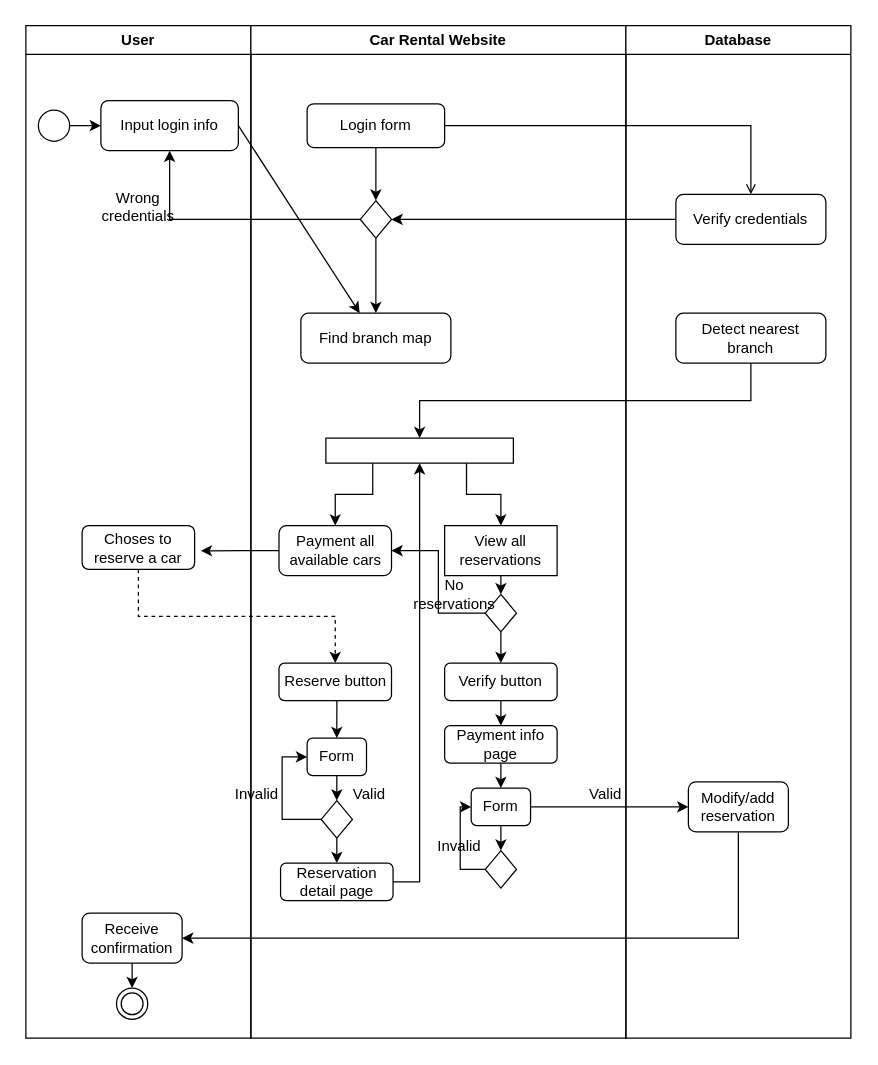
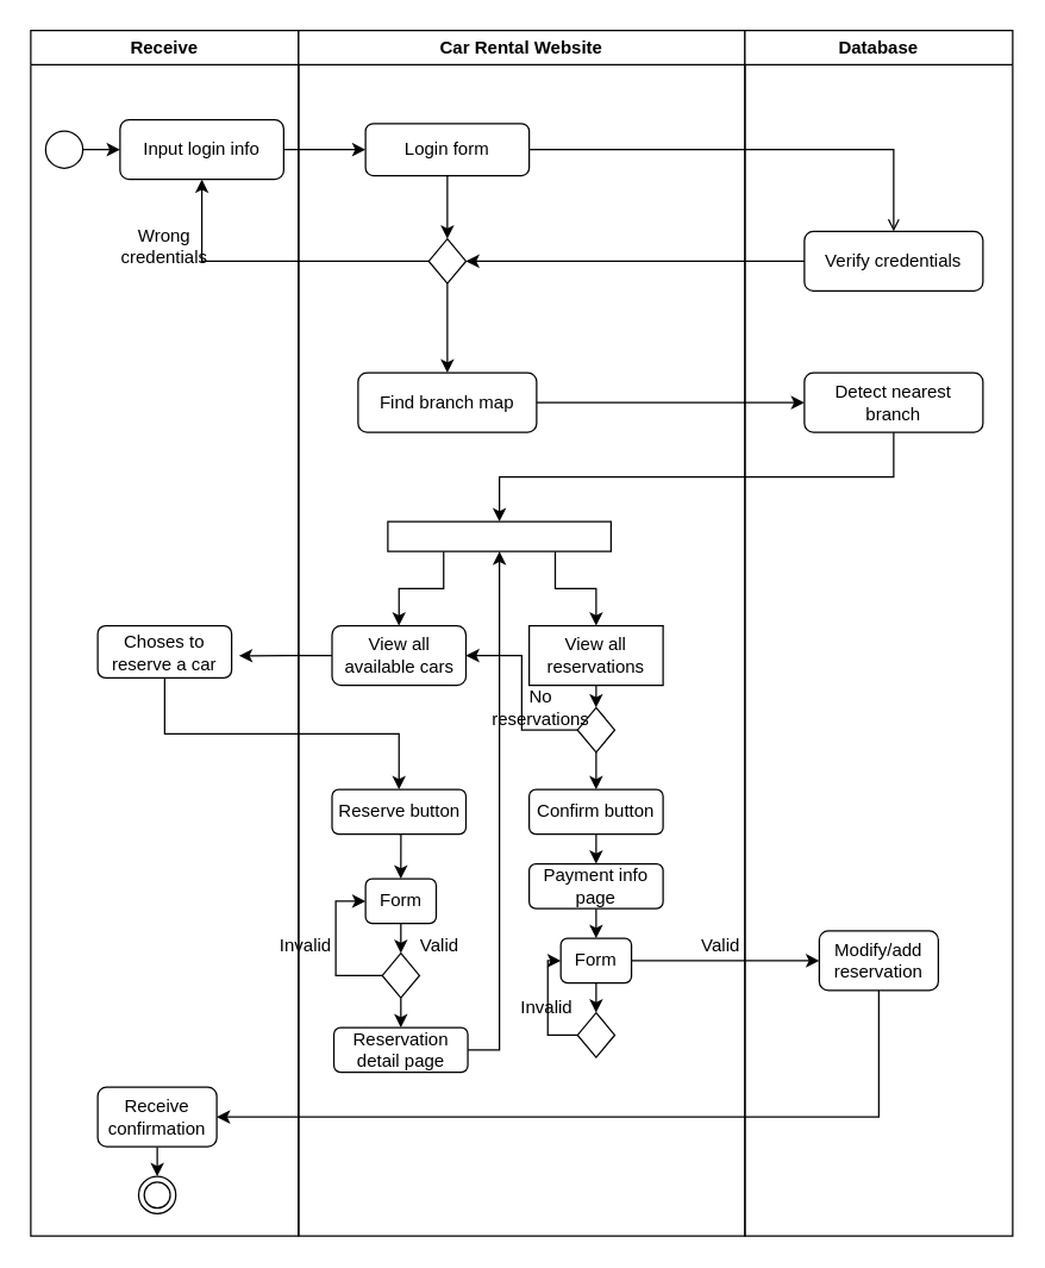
  <mxCell id="0" />
  <mxCell id="1" parent="0" />
- <mxCell id="2" value="User" style="swimlane;whiteSpace=wrap;html=1;" parent="1" vertex="1"><mxGeometry x="20" y="20" width="180" height="810" as="geometry" /></mxCell>
+ <mxCell id="2" value="Receive" style="swimlane;whiteSpace=wrap;html=1;" parent="1" vertex="1"><mxGeometry x="20" y="20" width="180" height="810" as="geometry" /></mxCell>
  <mxCell id="3" value="" style="ellipse;whiteSpace=wrap;html=1;aspect=fixed;" parent="2" vertex="1"><mxGeometry x="10" y="67.5" width="25" height="25" as="geometry" /></mxCell>
  <mxCell id="4" value="Input login info" style="rounded=1;whiteSpace=wrap;html=1;" parent="2" vertex="1"><mxGeometry x="60" y="60" width="110" height="40" as="geometry" /></mxCell>
  <mxCell id="5" value="" style="endArrow=classic;html=1;rounded=0;exitX=1;exitY=0.5;exitDx=0;exitDy=0;entryX=0;entryY=0.5;entryDx=0;entryDy=0;" parent="2" source="3" target="4" edge="1"><mxGeometry width="50" height="50" relative="1" as="geometry"><mxPoint x="280" y="260" as="sourcePoint" /><mxPoint x="330" y="210" as="targetPoint" /></mxGeometry></mxCell>
  <mxCell id="6" value="Wrong credentials" style="text;html=1;strokeColor=none;fillColor=none;align=center;verticalAlign=middle;whiteSpace=wrap;rounded=0;" parent="2" vertex="1"><mxGeometry x="60" y="130" width="60" height="30" as="geometry" /></mxCell>
  <mxCell id="7" value="Choses to reserve a car" style="rounded=1;whiteSpace=wrap;html=1;" parent="2" vertex="1"><mxGeometry x="45" y="400" width="90" height="35" as="geometry" /></mxCell>
  <mxCell id="8" style="edgeStyle=orthogonalEdgeStyle;rounded=0;orthogonalLoop=1;jettySize=auto;html=1;exitX=0.5;exitY=1;exitDx=0;exitDy=0;entryX=0.5;entryY=0;entryDx=0;entryDy=0;" edge="1" parent="2" source="9" target="10"><mxGeometry relative="1" as="geometry" /></mxCell>
  <mxCell id="9" value="Receive confirmation" style="rounded=1;whiteSpace=wrap;html=1;" parent="2" vertex="1"><mxGeometry x="45" y="710" width="80" height="40" as="geometry" /></mxCell>
  <mxCell id="10" value="" style="ellipse;whiteSpace=wrap;html=1;aspect=fixed;" vertex="1" parent="2"><mxGeometry x="72.5" y="770" width="25" height="25" as="geometry" /></mxCell>
  <mxCell id="11" value="" style="ellipse;whiteSpace=wrap;html=1;aspect=fixed;" vertex="1" parent="2"><mxGeometry x="76.25" y="773.75" width="17.5" height="17.5" as="geometry" /></mxCell>
  <mxCell id="12" value="Car Rental Website" style="swimlane;whiteSpace=wrap;html=1;" parent="1" vertex="1"><mxGeometry x="200" y="20" width="300" height="810" as="geometry" /></mxCell>
  <mxCell id="13" style="edgeStyle=orthogonalEdgeStyle;rounded=0;orthogonalLoop=1;jettySize=auto;html=1;exitX=0.5;exitY=1;exitDx=0;exitDy=0;entryX=0.5;entryY=0;entryDx=0;entryDy=0;" parent="12" source="14" target="16" edge="1"><mxGeometry relative="1" as="geometry" /></mxCell>
  <mxCell id="14" value="Login form" style="rounded=1;whiteSpace=wrap;html=1;" parent="12" vertex="1"><mxGeometry x="45" y="62.5" width="110" height="35" as="geometry" /></mxCell>
  <mxCell id="15" style="edgeStyle=orthogonalEdgeStyle;rounded=0;orthogonalLoop=1;jettySize=auto;html=1;exitX=0.5;exitY=1;exitDx=0;exitDy=0;entryX=0.5;entryY=0;entryDx=0;entryDy=0;" parent="12" source="16" target="17" edge="1"><mxGeometry relative="1" as="geometry" /></mxCell>
  <mxCell id="16" value="" style="rhombus;whiteSpace=wrap;html=1;" parent="12" vertex="1"><mxGeometry x="87.5" y="140" width="25" height="30" as="geometry" /></mxCell>
  <mxCell id="17" value="Find branch map" style="rounded=1;whiteSpace=wrap;html=1;" parent="12" vertex="1"><mxGeometry x="40" y="230" width="120" height="40" as="geometry" /></mxCell>
  <mxCell id="18" style="edgeStyle=orthogonalEdgeStyle;rounded=0;orthogonalLoop=1;jettySize=auto;html=1;exitX=0.25;exitY=1;exitDx=0;exitDy=0;entryX=0.5;entryY=0;entryDx=0;entryDy=0;" parent="12" source="20" target="22" edge="1"><mxGeometry relative="1" as="geometry" /></mxCell>
  <mxCell id="19" style="edgeStyle=orthogonalEdgeStyle;rounded=0;orthogonalLoop=1;jettySize=auto;html=1;exitX=0.75;exitY=1;exitDx=0;exitDy=0;entryX=0.5;entryY=0;entryDx=0;entryDy=0;" parent="12" source="20" target="24" edge="1"><mxGeometry relative="1" as="geometry" /></mxCell>
  <mxCell id="20" value="" style="rounded=0;whiteSpace=wrap;html=1;" parent="12" vertex="1"><mxGeometry x="60" y="330" width="150" height="20" as="geometry" /></mxCell>
  <mxCell id="21" style="edgeStyle=orthogonalEdgeStyle;rounded=0;orthogonalLoop=1;jettySize=auto;html=1;exitX=0;exitY=0.5;exitDx=0;exitDy=0;" parent="12" source="22" edge="1"><mxGeometry relative="1" as="geometry"><mxPoint x="-40" y="420.2" as="targetPoint" /></mxGeometry></mxCell>
- <mxCell id="22" value="Payment all available cars" style="rounded=1;whiteSpace=wrap;html=1;" parent="12" vertex="1"><mxGeometry x="22.5" y="400" width="90" height="40" as="geometry" /></mxCell>
+ <mxCell id="22" value="View all available cars" style="rounded=1;whiteSpace=wrap;html=1;" parent="12" vertex="1"><mxGeometry x="22.5" y="400" width="90" height="40" as="geometry" /></mxCell>
  <mxCell id="23" style="edgeStyle=orthogonalEdgeStyle;rounded=0;orthogonalLoop=1;jettySize=auto;html=1;exitX=0.5;exitY=1;exitDx=0;exitDy=0;entryX=0.5;entryY=0;entryDx=0;entryDy=0;" parent="12" source="24" target="27" edge="1"><mxGeometry relative="1" as="geometry" /></mxCell>
  <mxCell id="24" value="View all reservations" style="whiteSpace=wrap;html=1;rounded=0;" parent="12" vertex="1"><mxGeometry x="155" y="400" width="90" height="40" as="geometry" /></mxCell>
  <mxCell id="25" style="edgeStyle=orthogonalEdgeStyle;rounded=0;orthogonalLoop=1;jettySize=auto;html=1;exitX=0;exitY=0.5;exitDx=0;exitDy=0;entryX=1;entryY=0.5;entryDx=0;entryDy=0;" parent="12" source="27" target="22" edge="1"><mxGeometry relative="1" as="geometry" /></mxCell>
  <mxCell id="26" style="edgeStyle=orthogonalEdgeStyle;rounded=0;orthogonalLoop=1;jettySize=auto;html=1;exitX=0.5;exitY=1;exitDx=0;exitDy=0;entryX=0.5;entryY=0;entryDx=0;entryDy=0;" parent="12" source="27" target="30" edge="1"><mxGeometry relative="1" as="geometry" /></mxCell>
  <mxCell id="27" value="" style="rhombus;whiteSpace=wrap;html=1;" parent="12" vertex="1"><mxGeometry x="187.5" y="455" width="25" height="30" as="geometry" /></mxCell>
  <mxCell id="28" value="No reservations" style="text;html=1;strokeColor=none;fillColor=none;align=center;verticalAlign=middle;whiteSpace=wrap;rounded=0;" parent="12" vertex="1"><mxGeometry x="133" y="440" width="60" height="30" as="geometry" /></mxCell>
  <mxCell id="29" style="edgeStyle=orthogonalEdgeStyle;rounded=0;orthogonalLoop=1;jettySize=auto;html=1;exitX=0.5;exitY=1;exitDx=0;exitDy=0;entryX=0.5;entryY=0;entryDx=0;entryDy=0;" parent="12" source="30" target="42" edge="1"><mxGeometry relative="1" as="geometry" /></mxCell>
- <mxCell id="30" value="Verify button" style="rounded=1;whiteSpace=wrap;html=1;" parent="12" vertex="1"><mxGeometry x="155" y="510" width="90" height="30" as="geometry" /></mxCell>
+ <mxCell id="30" value="Confirm button" style="rounded=1;whiteSpace=wrap;html=1;" parent="12" vertex="1"><mxGeometry x="155" y="510" width="90" height="30" as="geometry" /></mxCell>
  <mxCell id="31" style="edgeStyle=orthogonalEdgeStyle;rounded=0;orthogonalLoop=1;jettySize=auto;html=1;exitX=0.5;exitY=1;exitDx=0;exitDy=0;entryX=0.5;entryY=0;entryDx=0;entryDy=0;" parent="12" source="32" target="34" edge="1"><mxGeometry relative="1" as="geometry" /></mxCell>
  <mxCell id="32" value="Reserve button" style="rounded=1;whiteSpace=wrap;html=1;" parent="12" vertex="1"><mxGeometry x="22.5" y="510" width="90" height="30" as="geometry" /></mxCell>
  <mxCell id="33" style="edgeStyle=orthogonalEdgeStyle;rounded=0;orthogonalLoop=1;jettySize=auto;html=1;exitX=0.5;exitY=1;exitDx=0;exitDy=0;entryX=0.5;entryY=0;entryDx=0;entryDy=0;" parent="12" source="34" target="37" edge="1"><mxGeometry relative="1" as="geometry" /></mxCell>
  <mxCell id="34" value="Form" style="rounded=1;whiteSpace=wrap;html=1;" parent="12" vertex="1"><mxGeometry x="45" y="570" width="47.5" height="30" as="geometry" /></mxCell>
  <mxCell id="35" style="edgeStyle=orthogonalEdgeStyle;rounded=0;orthogonalLoop=1;jettySize=auto;html=1;exitX=0;exitY=0.5;exitDx=0;exitDy=0;entryX=0;entryY=0.5;entryDx=0;entryDy=0;" parent="12" source="37" target="34" edge="1"><mxGeometry relative="1" as="geometry" /></mxCell>
  <mxCell id="36" style="edgeStyle=orthogonalEdgeStyle;rounded=0;orthogonalLoop=1;jettySize=auto;html=1;exitX=0.5;exitY=1;exitDx=0;exitDy=0;entryX=0.5;entryY=0;entryDx=0;entryDy=0;" parent="12" source="37" target="40" edge="1"><mxGeometry relative="1" as="geometry" /></mxCell>
  <mxCell id="37" value="" style="rhombus;whiteSpace=wrap;html=1;" parent="12" vertex="1"><mxGeometry x="56.25" y="620" width="25" height="30" as="geometry" /></mxCell>
  <mxCell id="38" value="Valid" style="text;html=1;strokeColor=none;fillColor=none;align=center;verticalAlign=middle;whiteSpace=wrap;rounded=0;" parent="12" vertex="1"><mxGeometry x="65" y="600" width="60" height="30" as="geometry" /></mxCell>
  <mxCell id="39" style="edgeStyle=orthogonalEdgeStyle;rounded=0;orthogonalLoop=1;jettySize=auto;html=1;exitX=1;exitY=0.5;exitDx=0;exitDy=0;entryX=0.5;entryY=1;entryDx=0;entryDy=0;" parent="12" source="40" target="20" edge="1"><mxGeometry relative="1" as="geometry" /></mxCell>
  <mxCell id="40" value="Reservation detail page" style="rounded=1;whiteSpace=wrap;html=1;" parent="12" vertex="1"><mxGeometry x="23.75" y="670" width="90" height="30" as="geometry" /></mxCell>
  <mxCell id="41" style="edgeStyle=orthogonalEdgeStyle;rounded=0;orthogonalLoop=1;jettySize=auto;html=1;exitX=0.5;exitY=1;exitDx=0;exitDy=0;entryX=0.5;entryY=0;entryDx=0;entryDy=0;" parent="12" source="42" target="44" edge="1"><mxGeometry relative="1" as="geometry" /></mxCell>
  <mxCell id="42" value="Payment info page" style="rounded=1;whiteSpace=wrap;html=1;" parent="12" vertex="1"><mxGeometry x="155" y="560" width="90" height="30" as="geometry" /></mxCell>
  <mxCell id="43" style="edgeStyle=orthogonalEdgeStyle;rounded=0;orthogonalLoop=1;jettySize=auto;html=1;exitX=0.5;exitY=1;exitDx=0;exitDy=0;entryX=0.5;entryY=0;entryDx=0;entryDy=0;" parent="12" source="44" target="46" edge="1"><mxGeometry relative="1" as="geometry" /></mxCell>
  <mxCell id="44" value="Form" style="rounded=1;whiteSpace=wrap;html=1;" parent="12" vertex="1"><mxGeometry x="176.25" y="610" width="47.5" height="30" as="geometry" /></mxCell>
  <mxCell id="45" style="edgeStyle=orthogonalEdgeStyle;rounded=0;orthogonalLoop=1;jettySize=auto;html=1;exitX=0;exitY=0.5;exitDx=0;exitDy=0;entryX=0;entryY=0.5;entryDx=0;entryDy=0;" parent="12" source="46" target="44" edge="1"><mxGeometry relative="1" as="geometry" /></mxCell>
  <mxCell id="46" value="" style="rhombus;whiteSpace=wrap;html=1;" parent="12" vertex="1"><mxGeometry x="187.5" y="660" width="25" height="30" as="geometry" /></mxCell>
  <mxCell id="47" value="Database" style="swimlane;whiteSpace=wrap;html=1;" parent="1" vertex="1"><mxGeometry x="500" y="20" width="180" height="810" as="geometry" /></mxCell>
  <mxCell id="48" value="Verify credentials" style="rounded=1;whiteSpace=wrap;html=1;" parent="47" vertex="1"><mxGeometry x="40" y="135" width="120" height="40" as="geometry" /></mxCell>
  <mxCell id="49" value="Detect nearest branch" style="rounded=1;whiteSpace=wrap;html=1;" parent="47" vertex="1"><mxGeometry x="40" y="230" width="120" height="40" as="geometry" /></mxCell>
  <mxCell id="50" value="Modify/add reservation" style="rounded=1;whiteSpace=wrap;html=1;" parent="47" vertex="1"><mxGeometry x="50" y="605" width="80" height="40" as="geometry" /></mxCell>
- <mxCell id="51" value="" style="endArrow=classic;html=1;rounded=0;exitX=1;exitY=0.5;exitDx=0;exitDy=0;" parent="1" source="4" target="17" edge="1"><mxGeometry width="50" height="50" relative="1" as="geometry"><mxPoint x="65" y="110" as="sourcePoint" /><mxPoint x="90" y="110" as="targetPoint" /></mxGeometry></mxCell>
+ <mxCell id="51" value="" style="endArrow=classic;html=1;rounded=0;exitX=1;exitY=0.5;exitDx=0;exitDy=0;entryX=0;entryY=0.5;entryDx=0;entryDy=0;" parent="1" source="4" target="14" edge="1"><mxGeometry width="50" height="50" relative="1" as="geometry"><mxPoint x="65" y="110" as="sourcePoint" /><mxPoint x="90" y="110" as="targetPoint" /></mxGeometry></mxCell>
  <mxCell id="52" style="edgeStyle=orthogonalEdgeStyle;rounded=0;orthogonalLoop=1;jettySize=auto;html=1;exitX=0;exitY=0.5;exitDx=0;exitDy=0;entryX=0.5;entryY=1;entryDx=0;entryDy=0;" parent="1" source="16" target="4" edge="1"><mxGeometry relative="1" as="geometry" /></mxCell>
  <mxCell id="53" style="edgeStyle=orthogonalEdgeStyle;rounded=0;orthogonalLoop=1;jettySize=auto;html=1;exitX=1;exitY=0.5;exitDx=0;exitDy=0;entryX=0.5;entryY=0;entryDx=0;entryDy=0;endArrow=open;" parent="1" source="14" target="48" edge="1"><mxGeometry relative="1" as="geometry" /></mxCell>
  <mxCell id="54" style="edgeStyle=orthogonalEdgeStyle;rounded=0;orthogonalLoop=1;jettySize=auto;html=1;exitX=0;exitY=0.5;exitDx=0;exitDy=0;entryX=1;entryY=0.5;entryDx=0;entryDy=0;" parent="1" source="48" target="16" edge="1"><mxGeometry relative="1" as="geometry" /></mxCell>
+ <mxCell id="55" style="edgeStyle=orthogonalEdgeStyle;rounded=0;orthogonalLoop=1;jettySize=auto;html=1;exitX=1;exitY=0.5;exitDx=0;exitDy=0;entryX=0;entryY=0.5;entryDx=0;entryDy=0;" parent="1" source="17" target="49" edge="1"><mxGeometry relative="1" as="geometry" /></mxCell>
  <mxCell id="56" style="edgeStyle=orthogonalEdgeStyle;rounded=0;orthogonalLoop=1;jettySize=auto;html=1;exitX=0.5;exitY=1;exitDx=0;exitDy=0;entryX=0.5;entryY=0;entryDx=0;entryDy=0;" parent="1" source="49" target="20" edge="1"><mxGeometry relative="1" as="geometry" /></mxCell>
- <mxCell id="57" style="edgeStyle=orthogonalEdgeStyle;rounded=0;orthogonalLoop=1;jettySize=auto;html=1;exitX=0.5;exitY=1;exitDx=0;exitDy=0;entryX=0.5;entryY=0;entryDx=0;entryDy=0;dashed=1;" parent="1" source="7" target="32" edge="1"><mxGeometry relative="1" as="geometry" /></mxCell>
+ <mxCell id="57" style="edgeStyle=orthogonalEdgeStyle;rounded=0;orthogonalLoop=1;jettySize=auto;html=1;exitX=0.5;exitY=1;exitDx=0;exitDy=0;entryX=0.5;entryY=0;entryDx=0;entryDy=0;" parent="1" source="7" target="32" edge="1"><mxGeometry relative="1" as="geometry" /></mxCell>
  <mxCell id="58" value="Invalid" style="text;html=1;strokeColor=none;fillColor=none;align=center;verticalAlign=middle;whiteSpace=wrap;rounded=0;" parent="1" vertex="1"><mxGeometry x="175" y="620" width="60" height="30" as="geometry" /></mxCell>
  <mxCell id="59" value="Invalid" style="text;html=1;strokeColor=none;fillColor=none;align=center;verticalAlign=middle;whiteSpace=wrap;rounded=0;" parent="1" vertex="1"><mxGeometry x="337" y="662" width="60" height="30" as="geometry" /></mxCell>
  <mxCell id="60" style="edgeStyle=orthogonalEdgeStyle;rounded=0;orthogonalLoop=1;jettySize=auto;html=1;exitX=1;exitY=0.5;exitDx=0;exitDy=0;" parent="1" source="44" target="50" edge="1"><mxGeometry relative="1" as="geometry" /></mxCell>
  <mxCell id="61" value="Valid" style="text;html=1;strokeColor=none;fillColor=none;align=center;verticalAlign=middle;whiteSpace=wrap;rounded=0;" parent="1" vertex="1"><mxGeometry x="454" y="620" width="60" height="30" as="geometry" /></mxCell>
  <mxCell id="62" style="edgeStyle=orthogonalEdgeStyle;rounded=0;orthogonalLoop=1;jettySize=auto;html=1;exitX=0.5;exitY=1;exitDx=0;exitDy=0;entryX=1;entryY=0.5;entryDx=0;entryDy=0;" parent="1" source="50" target="9" edge="1"><mxGeometry relative="1" as="geometry" /></mxCell>
